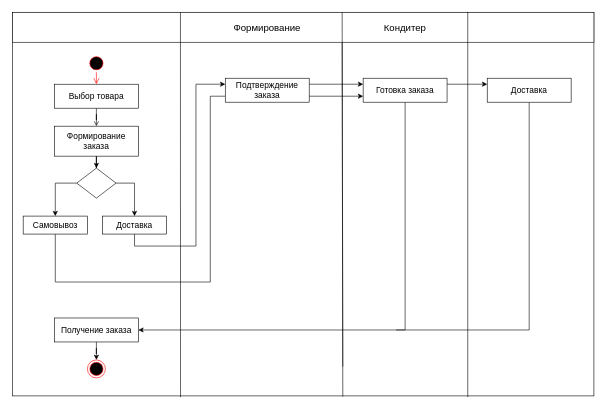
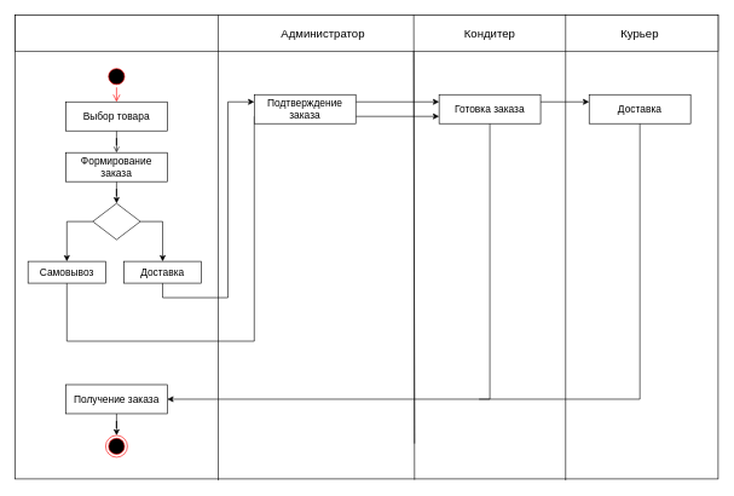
  <mxCell id="0" />
  <mxCell id="1" parent="0" />
  <mxCell id="2" value="" style="whiteSpace=wrap;html=1;" vertex="1" parent="1"><mxGeometry x="20" y="20" width="970" height="640" as="geometry" /></mxCell>
  <mxCell id="3" value="" style="whiteSpace=wrap;html=1;" vertex="1" parent="1"><mxGeometry x="20" y="20" width="970" height="50" as="geometry" /></mxCell>
  <mxCell id="4" value="" style="endArrow=none;html=1;rounded=0;entryX=0.25;entryY=0;entryDx=0;entryDy=0;exitX=0.289;exitY=1.003;exitDx=0;exitDy=0;exitPerimeter=0;" edge="1" parent="1" source="2"><mxGeometry width="50" height="50" relative="1" as="geometry"><mxPoint x="300" y="611.18" as="sourcePoint" /><mxPoint x="300.24" y="20" as="targetPoint" /></mxGeometry></mxCell>
  <mxCell id="5" value="" style="endArrow=none;html=1;rounded=0;entryX=0.25;entryY=0;entryDx=0;entryDy=0;exitX=0.469;exitY=1.002;exitDx=0;exitDy=0;exitPerimeter=0;" edge="1" parent="1"><mxGeometry width="50" height="50" relative="1" as="geometry"><mxPoint x="571.07" y="661.18" as="sourcePoint" /><mxPoint x="570" y="70" as="targetPoint" /></mxGeometry></mxCell>
- <mxCell id="6" value="&lt;span style=&quot;font-size: 16px;&quot;&gt;Формирование&lt;/span&gt;" style="text;strokeColor=none;align=center;fillColor=none;html=1;verticalAlign=middle;whiteSpace=wrap;rounded=0;" vertex="1" parent="1"><mxGeometry x="380" y="30" width="130" height="30" as="geometry" /></mxCell>
+ <mxCell id="6" value="&lt;span style=&quot;font-size: 16px;&quot;&gt;Администратор&lt;/span&gt;" style="text;strokeColor=none;align=center;fillColor=none;html=1;verticalAlign=middle;whiteSpace=wrap;rounded=0;" vertex="1" parent="1"><mxGeometry x="380" y="30" width="130" height="30" as="geometry" /></mxCell>
  <mxCell id="7" value="&lt;span style=&quot;font-size: 16px;&quot;&gt;Кондитер&lt;/span&gt;" style="text;strokeColor=none;align=center;fillColor=none;html=1;verticalAlign=middle;whiteSpace=wrap;rounded=0;" vertex="1" parent="1"><mxGeometry x="610" y="30" width="130" height="30" as="geometry" /></mxCell>
+ <mxCell id="8" value="&lt;span style=&quot;font-size: 16px;&quot;&gt;Курьер&lt;/span&gt;" style="text;strokeColor=none;align=center;fillColor=none;html=1;verticalAlign=middle;whiteSpace=wrap;rounded=0;" vertex="1" parent="1"><mxGeometry x="817" y="30" width="130" height="30" as="geometry" /></mxCell>
  <mxCell id="9" style="edgeStyle=orthogonalEdgeStyle;rounded=0;orthogonalLoop=1;jettySize=auto;html=1;entryX=0.5;entryY=0;entryDx=0;entryDy=0;endArrow=open;" edge="1" parent="1" source="10" target="14"><mxGeometry relative="1" as="geometry" /></mxCell>
  <mxCell id="10" value="&lt;font style=&quot;font-size: 14px;&quot;&gt;Выбор товара&lt;/font&gt;" style="whiteSpace=wrap;html=1;" vertex="1" parent="1"><mxGeometry x="90" y="140" width="140" height="40" as="geometry" /></mxCell>
  <mxCell id="11" value="" style="ellipse;html=1;shape=startState;fillColor=#000000;strokeColor=#ff0000;" vertex="1" parent="1"><mxGeometry x="145" y="90" width="30" height="30" as="geometry" /></mxCell>
  <mxCell id="12" value="" style="edgeStyle=orthogonalEdgeStyle;html=1;verticalAlign=bottom;endArrow=open;endSize=8;strokeColor=#ff0000;rounded=0;entryX=0.5;entryY=0;entryDx=0;entryDy=0;" edge="1" source="11" parent="1" target="10"><mxGeometry relative="1" as="geometry"><mxPoint x="175" y="140" as="targetPoint" /></mxGeometry></mxCell>
  <mxCell id="13" style="edgeStyle=orthogonalEdgeStyle;rounded=0;orthogonalLoop=1;jettySize=auto;html=1;entryX=0.5;entryY=0;entryDx=0;entryDy=0;" edge="1" parent="1" source="14" target="17"><mxGeometry relative="1" as="geometry" /></mxCell>
- <mxCell id="14" value="&lt;span style=&quot;font-size: 14px;&quot;&gt;Формирование заказа&lt;/span&gt;" style="whiteSpace=wrap;html=1;" vertex="1" parent="1"><mxGeometry x="90" y="210" width="140" height="50" as="geometry" /></mxCell>
+ <mxCell id="14" value="&lt;span style=&quot;font-size: 14px;&quot;&gt;Формирование заказа&lt;/span&gt;" style="whiteSpace=wrap;html=1;" vertex="1" parent="1"><mxGeometry x="90" y="210" width="140" height="40" as="geometry" /></mxCell>
  <mxCell id="15" style="edgeStyle=orthogonalEdgeStyle;rounded=0;orthogonalLoop=1;jettySize=auto;html=1;entryX=0.5;entryY=0;entryDx=0;entryDy=0;" edge="1" parent="1" source="17" target="20"><mxGeometry relative="1" as="geometry"><Array as="points"><mxPoint x="91" y="305" /></Array></mxGeometry></mxCell>
  <mxCell id="16" style="edgeStyle=orthogonalEdgeStyle;rounded=0;orthogonalLoop=1;jettySize=auto;html=1;entryX=0.5;entryY=0;entryDx=0;entryDy=0;exitX=1;exitY=0.5;exitDx=0;exitDy=0;" edge="1" parent="1" source="17" target="22"><mxGeometry relative="1" as="geometry"><Array as="points"><mxPoint x="224" y="305" /></Array></mxGeometry></mxCell>
  <mxCell id="17" value="" style="rhombus;whiteSpace=wrap;html=1;" vertex="1" parent="1"><mxGeometry x="127.19" y="280" width="65.63" height="50" as="geometry" /></mxCell>
  <mxCell id="18" value="" style="endArrow=none;html=1;rounded=0;entryX=0.783;entryY=-0.014;entryDx=0;entryDy=0;entryPerimeter=0;exitX=0.783;exitY=1.003;exitDx=0;exitDy=0;exitPerimeter=0;" edge="1" parent="1" source="2" target="3"><mxGeometry width="50" height="50" relative="1" as="geometry"><mxPoint x="780" y="650" as="sourcePoint" /><mxPoint x="780" y="60" as="targetPoint" /></mxGeometry></mxCell>
  <mxCell id="19" style="edgeStyle=orthogonalEdgeStyle;rounded=0;orthogonalLoop=1;jettySize=auto;html=1;entryX=0;entryY=0.75;entryDx=0;entryDy=0;exitX=0.5;exitY=1;exitDx=0;exitDy=0;endArrow=none;" edge="1" parent="1" source="20" target="25"><mxGeometry relative="1" as="geometry"><Array as="points"><mxPoint x="91" y="470" /><mxPoint x="350" y="470" /><mxPoint x="350" y="160" /></Array></mxGeometry></mxCell>
  <mxCell id="20" value="&lt;span style=&quot;font-size: 14px;&quot;&gt;Самовывоз&lt;/span&gt;" style="whiteSpace=wrap;html=1;" vertex="1" parent="1"><mxGeometry x="37.82" y="360" width="107.18" height="30" as="geometry" /></mxCell>
  <mxCell id="21" style="edgeStyle=orthogonalEdgeStyle;rounded=0;orthogonalLoop=1;jettySize=auto;html=1;entryX=0;entryY=0.25;entryDx=0;entryDy=0;exitX=0.5;exitY=1;exitDx=0;exitDy=0;" edge="1" parent="1" source="22" target="25"><mxGeometry relative="1" as="geometry" /></mxCell>
  <mxCell id="22" value="&lt;span style=&quot;font-size: 14px;&quot;&gt;Доставка&lt;/span&gt;" style="whiteSpace=wrap;html=1;" vertex="1" parent="1"><mxGeometry x="170" y="360" width="107.18" height="30" as="geometry" /></mxCell>
  <mxCell id="23" style="edgeStyle=orthogonalEdgeStyle;rounded=0;orthogonalLoop=1;jettySize=auto;html=1;exitX=1;exitY=0.25;exitDx=0;exitDy=0;entryX=0;entryY=0.25;entryDx=0;entryDy=0;" edge="1" parent="1" source="25" target="29"><mxGeometry relative="1" as="geometry" /></mxCell>
  <mxCell id="24" style="edgeStyle=orthogonalEdgeStyle;rounded=0;orthogonalLoop=1;jettySize=auto;html=1;exitX=1;exitY=0.75;exitDx=0;exitDy=0;entryX=0;entryY=0.75;entryDx=0;entryDy=0;" edge="1" parent="1" source="25" target="29"><mxGeometry relative="1" as="geometry" /></mxCell>
- <mxCell id="25" value="&lt;span style=&quot;font-size: 14px;&quot;&gt;Подтверждение заказа&lt;/span&gt;" style="whiteSpace=wrap;html=1;" vertex="1" parent="1"><mxGeometry x="375" y="130" width="140" height="40" as="geometry" /></mxCell>
+ <mxCell id="25" value="&lt;span style=&quot;font-size: 14px;&quot;&gt;Подтверждение заказа&lt;/span&gt;" style="whiteSpace=wrap;html=1;" vertex="1" parent="1"><mxGeometry x="350" y="130" width="140" height="40" as="geometry" /></mxCell>
  <mxCell id="26" value="" style="endArrow=none;html=1;rounded=0;entryX=0.25;entryY=0;entryDx=0;entryDy=0;exitX=0.469;exitY=1.002;exitDx=0;exitDy=0;exitPerimeter=0;" edge="1" parent="1"><mxGeometry width="50" height="50" relative="1" as="geometry"><mxPoint x="571.07" y="611.18" as="sourcePoint" /><mxPoint x="570" y="20" as="targetPoint" /></mxGeometry></mxCell>
  <mxCell id="27" style="edgeStyle=orthogonalEdgeStyle;rounded=0;orthogonalLoop=1;jettySize=auto;html=1;exitX=1;exitY=0.25;exitDx=0;exitDy=0;entryX=0;entryY=0.25;entryDx=0;entryDy=0;" edge="1" parent="1" source="29" target="34"><mxGeometry relative="1" as="geometry" /></mxCell>
  <mxCell id="28" style="edgeStyle=orthogonalEdgeStyle;rounded=0;orthogonalLoop=1;jettySize=auto;html=1;endArrow=none;endFill=0;" edge="1" parent="1" source="29"><mxGeometry relative="1" as="geometry"><mxPoint x="660" y="550" as="targetPoint" /><Array as="points"><mxPoint x="675" y="550" /></Array></mxGeometry></mxCell>
  <mxCell id="29" value="&lt;span style=&quot;font-size: 14px;&quot;&gt;Готовка заказа&lt;/span&gt;" style="whiteSpace=wrap;html=1;" vertex="1" parent="1"><mxGeometry x="605" y="130" width="140" height="40" as="geometry" /></mxCell>
  <mxCell id="30" style="edgeStyle=orthogonalEdgeStyle;rounded=0;orthogonalLoop=1;jettySize=auto;html=1;entryX=0.5;entryY=0;entryDx=0;entryDy=0;" edge="1" parent="1" source="31" target="32"><mxGeometry relative="1" as="geometry" /></mxCell>
  <mxCell id="31" value="&lt;span style=&quot;font-size: 14px;&quot;&gt;Получение заказа&lt;/span&gt;" style="whiteSpace=wrap;html=1;" vertex="1" parent="1"><mxGeometry x="90.01" y="530" width="140" height="40" as="geometry" /></mxCell>
  <mxCell id="32" value="" style="ellipse;html=1;shape=endState;fillColor=#000000;strokeColor=#ff0000;" vertex="1" parent="1"><mxGeometry x="145.01" y="600" width="30" height="30" as="geometry" /></mxCell>
  <mxCell id="33" style="edgeStyle=orthogonalEdgeStyle;rounded=0;orthogonalLoop=1;jettySize=auto;html=1;entryX=1;entryY=0.5;entryDx=0;entryDy=0;" edge="1" parent="1" source="34" target="31"><mxGeometry relative="1" as="geometry"><Array as="points"><mxPoint x="882" y="550" /></Array></mxGeometry></mxCell>
  <mxCell id="34" value="&lt;span style=&quot;font-size: 14px;&quot;&gt;Доставка&lt;/span&gt;" style="whiteSpace=wrap;html=1;" vertex="1" parent="1"><mxGeometry x="812" y="130" width="140" height="40" as="geometry" /></mxCell>
